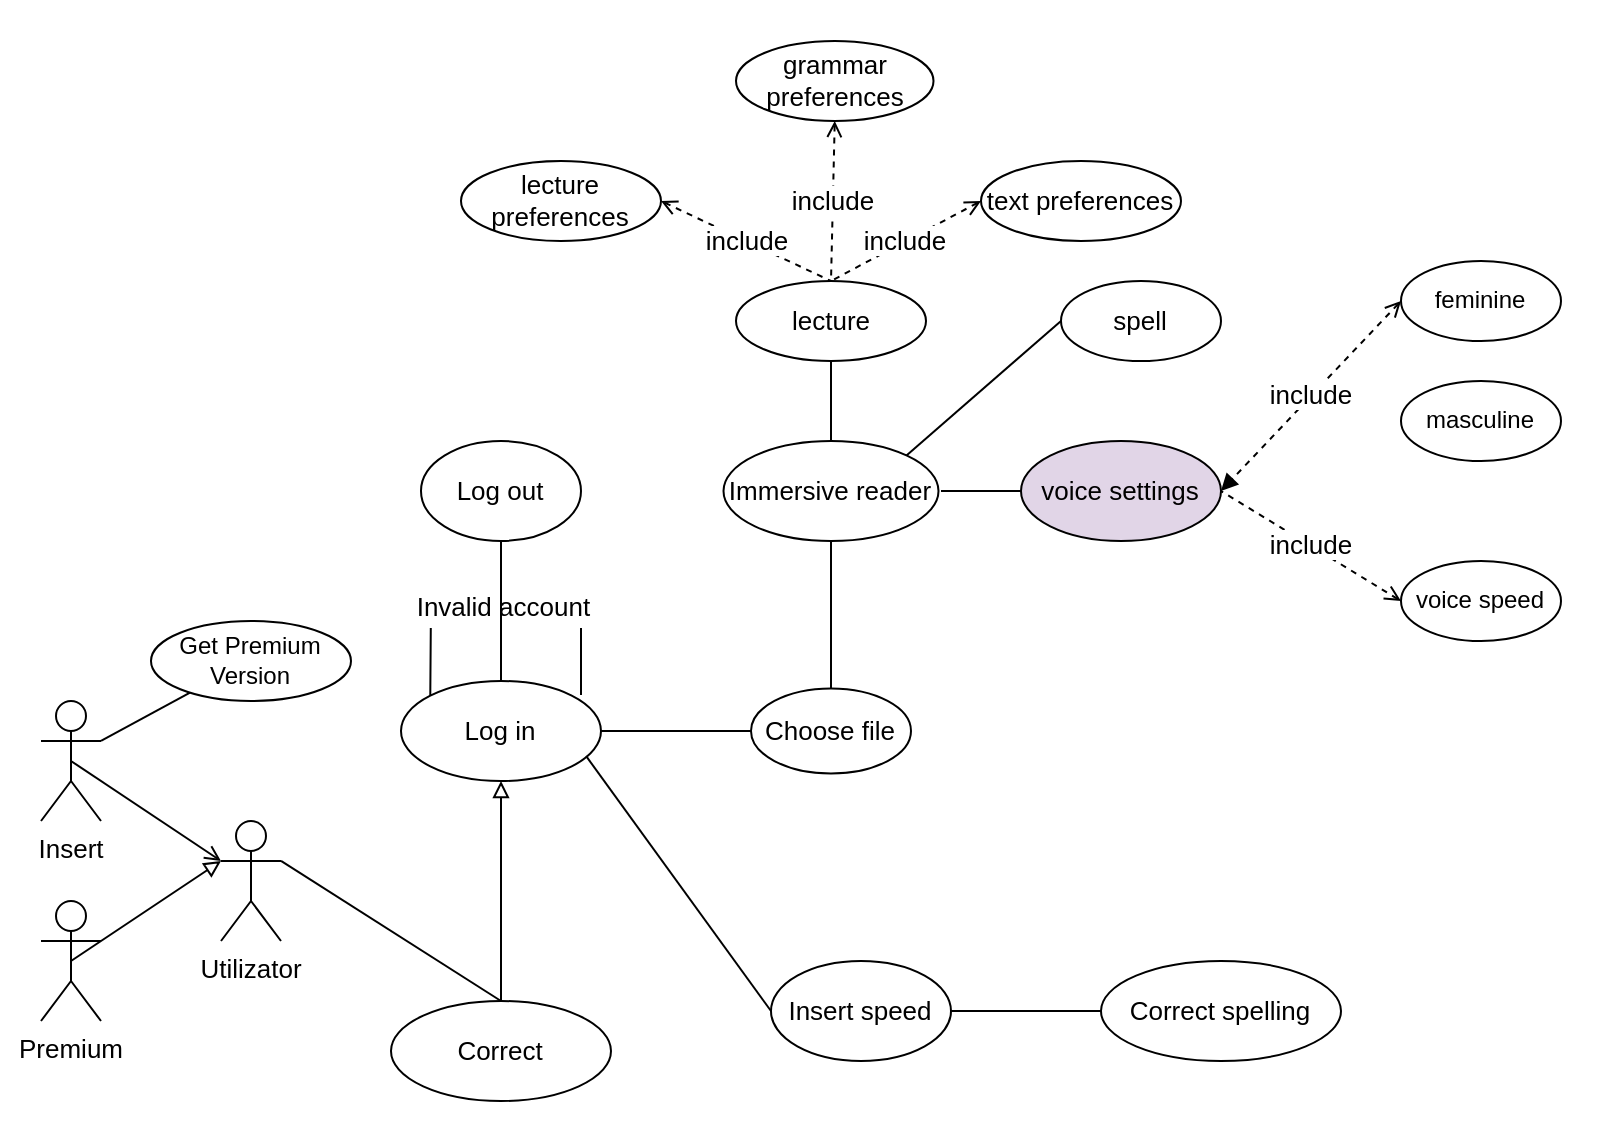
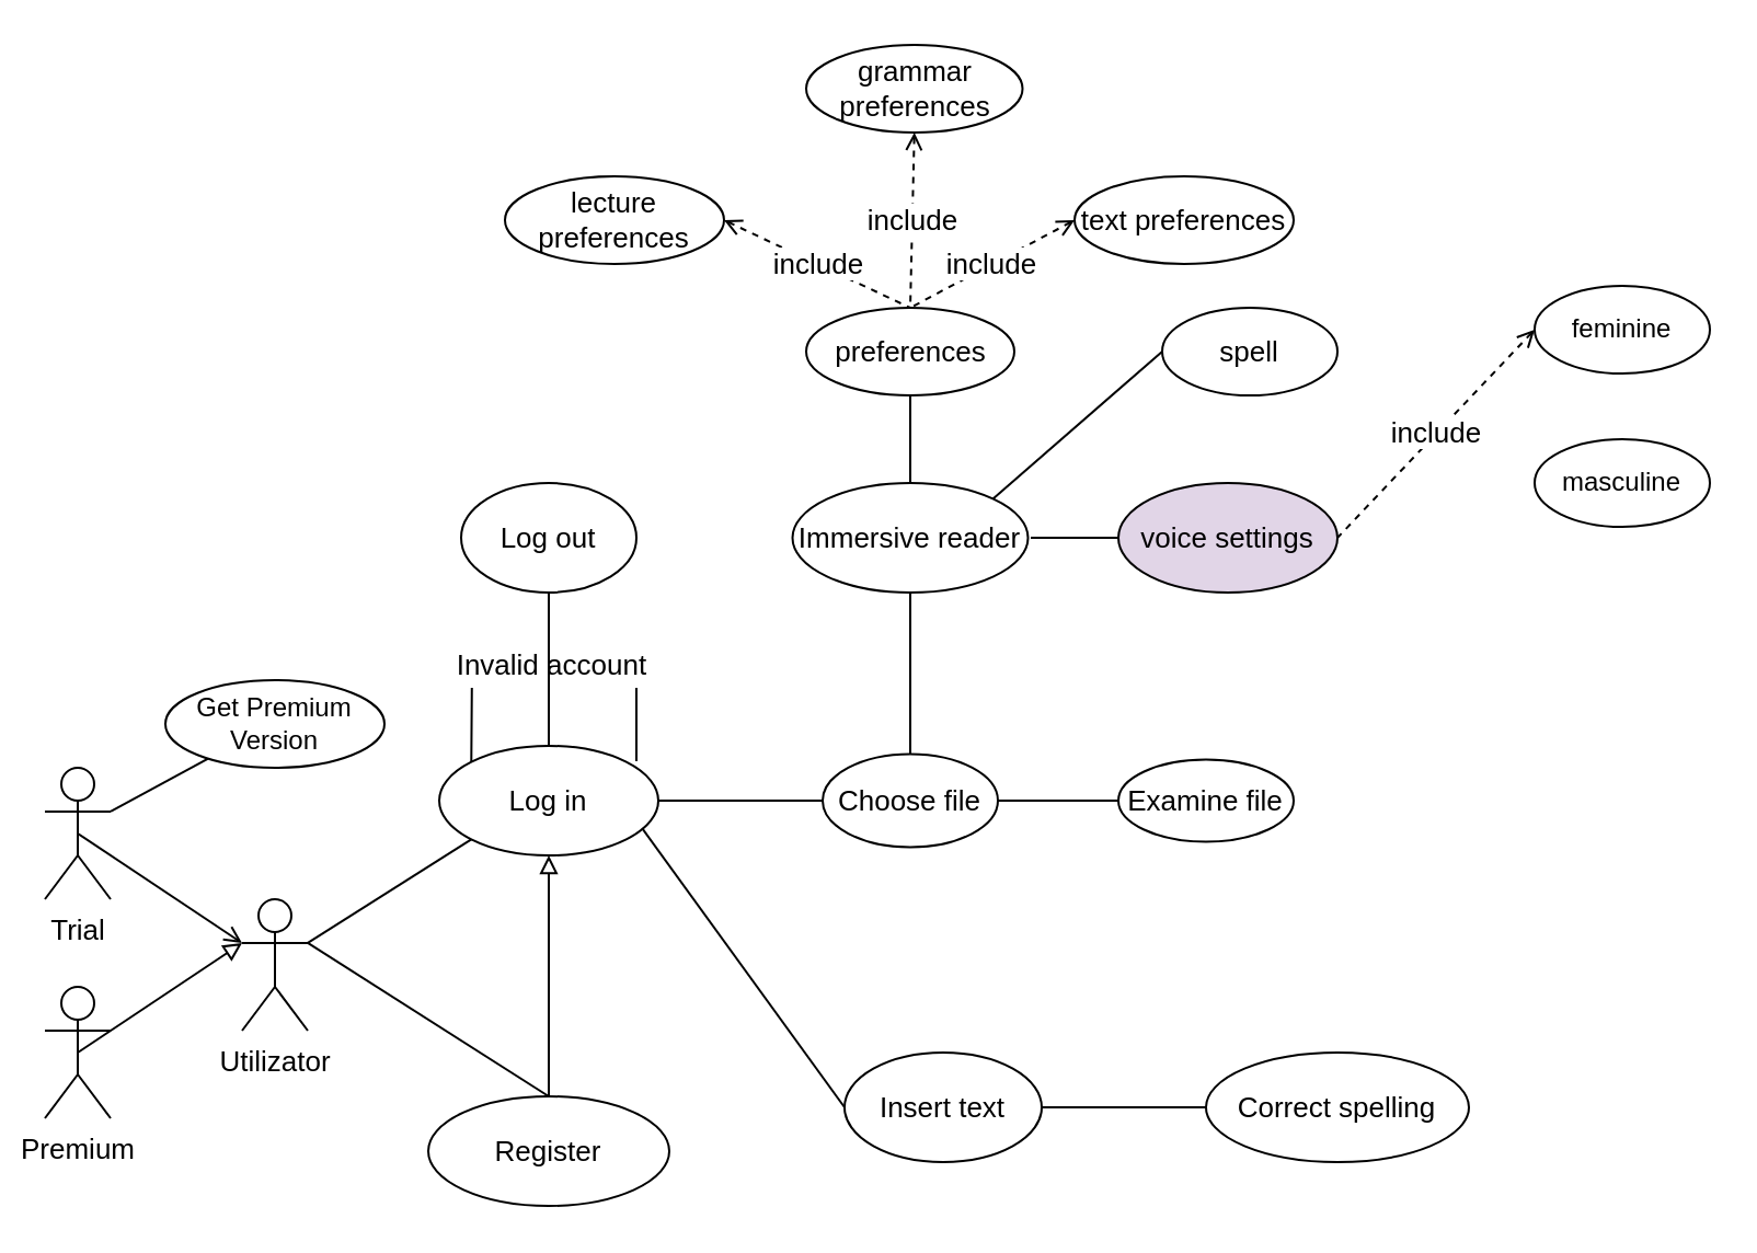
  <mxCell id="0" />
  <mxCell id="1" parent="0" />
- <mxCell id="2" value="Insert" style="shape=umlActor;verticalLabelPosition=bottom;labelBackgroundColor=#ffffff;verticalAlign=top;html=1;outlineConnect=0;fontSize=13;" vertex="1" parent="1"><mxGeometry x="20" width="30" height="60" as="geometry" y="350" /></mxCell>
+ <mxCell id="2" value="Trial" style="shape=umlActor;verticalLabelPosition=bottom;labelBackgroundColor=#ffffff;verticalAlign=top;html=1;outlineConnect=0;fontSize=13;" vertex="1" parent="1"><mxGeometry x="20" width="30" height="60" as="geometry" y="350" /></mxCell>
  <mxCell id="3" value="Premium" style="shape=umlActor;verticalLabelPosition=bottom;labelBackgroundColor=#ffffff;verticalAlign=top;html=1;outlineConnect=0;fontSize=13;" vertex="1" parent="1"><mxGeometry x="20" y="450" width="30" height="60" as="geometry" /></mxCell>
  <mxCell id="4" value="" style="endArrow=open;html=1;fontSize=23;exitX=0.5;exitY=0.5;exitDx=0;exitDy=0;exitPerimeter=0;horizontal=0;verticalAlign=top;endFill=0;entryX=0;entryY=0.333;entryDx=0;entryDy=0;entryPerimeter=0;" edge="1" parent="1" source="2" target="5"><mxGeometry width="50" height="50" relative="1" as="geometry"><mxPoint x="470" y="650" as="sourcePoint" /><mxPoint x="100" y="440" as="targetPoint" /></mxGeometry></mxCell>
  <mxCell id="5" value="Utilizator" style="shape=umlActor;verticalLabelPosition=bottom;labelBackgroundColor=#ffffff;verticalAlign=top;html=1;outlineConnect=0;fontSize=13;" vertex="1" parent="1"><mxGeometry x="110" y="410" width="30" height="60" as="geometry" /></mxCell>
  <mxCell id="6" value="" style="endArrow=block;html=1;fontSize=23;exitX=0.5;exitY=0.5;exitDx=0;exitDy=0;exitPerimeter=0;horizontal=0;verticalAlign=top;endFill=0;entryX=0;entryY=0.333;entryDx=0;entryDy=0;entryPerimeter=0;" edge="1" parent="1" source="3" target="5"><mxGeometry width="50" height="50" relative="1" as="geometry"><mxPoint x="35" y="480" as="sourcePoint" /><mxPoint x="160" y="410" as="targetPoint" /></mxGeometry></mxCell>
  <mxCell id="7" value="&lt;font color=&quot;#000000&quot; style=&quot;font-size: 13px;&quot;&gt;Log in&lt;/font&gt;" style="ellipse;whiteSpace=wrap;html=1;fontSize=13;fontColor=#FF0000;" vertex="1" parent="1"><mxGeometry x="200" y="340" width="100" height="50" as="geometry" /></mxCell>
- <mxCell id="9" value="&lt;font color=&quot;#000000&quot; style=&quot;font-size: 13px;&quot;&gt;Correct&lt;br style=&quot;font-size: 13px;&quot;&gt;&lt;/font&gt;" style="ellipse;whiteSpace=wrap;html=1;fontSize=13;fontColor=#FF0000;" vertex="1" parent="1"><mxGeometry x="195" y="500" width="110" height="50" as="geometry" /></mxCell>
+ <mxCell id="8" value="" style="endArrow=none;html=1;fontSize=23;fontColor=#FF0000;exitX=1;exitY=0.333;exitDx=0;exitDy=0;exitPerimeter=0;entryX=0;entryY=1;entryDx=0;entryDy=0;" edge="1" parent="1" source="5" target="7"><mxGeometry width="50" height="50" relative="1" as="geometry"><mxPoint x="470" y="420" as="sourcePoint" /><mxPoint x="520" y="370" as="targetPoint" /></mxGeometry></mxCell>
+ <mxCell id="9" value="&lt;font color=&quot;#000000&quot; style=&quot;font-size: 13px;&quot;&gt;Register&lt;br style=&quot;font-size: 13px;&quot;&gt;&lt;/font&gt;" style="ellipse;whiteSpace=wrap;html=1;fontSize=13;fontColor=#FF0000;" vertex="1" parent="1"><mxGeometry x="195" y="500" width="110" height="50" as="geometry" /></mxCell>
  <mxCell id="10" value="" style="endArrow=none;html=1;fontSize=23;fontColor=#FF0000;exitX=1;exitY=0.333;exitDx=0;exitDy=0;exitPerimeter=0;entryX=0.5;entryY=0;entryDx=0;entryDy=0;" edge="1" parent="1" source="5" target="9"><mxGeometry width="50" height="50" relative="1" as="geometry"><mxPoint x="470" y="420" as="sourcePoint" /><mxPoint x="520" y="370" as="targetPoint" /></mxGeometry></mxCell>
  <mxCell id="11" value="" style="endArrow=none;html=1;fontSize=23;fontColor=#FF0000;exitX=1;exitY=0.333;exitDx=0;exitDy=0;exitPerimeter=0;" edge="1" parent="1" source="2" target="12"><mxGeometry width="50" height="50" relative="1" as="geometry"><mxPoint x="470" y="420" as="sourcePoint" /><mxPoint x="100" y="300" as="targetPoint" /></mxGeometry></mxCell>
  <mxCell id="12" value="Get Premium Version" style="ellipse;whiteSpace=wrap;html=1;" vertex="1" parent="1"><mxGeometry x="75" y="310" width="100" height="40" as="geometry" /></mxCell>
  <mxCell id="13" value="&lt;font color=&quot;#000000&quot; style=&quot;line-height: 100% ; font-size: 13px&quot;&gt;Invalid account&amp;nbsp;&lt;/font&gt;" style="endArrow=none;html=1;fontSize=23;fontColor=#FF0000;exitX=0;exitY=0;exitDx=0;exitDy=0;" edge="1" parent="1" source="7"><mxGeometry width="50" height="50" relative="1" as="geometry"><mxPoint x="470" y="420" as="sourcePoint" /><mxPoint x="290" y="347" as="targetPoint" /><Array as="points"><mxPoint x="215" y="300" /><mxPoint x="290" y="300" /></Array></mxGeometry></mxCell>
  <mxCell id="14" value="Log out" style="ellipse;whiteSpace=wrap;html=1;fontSize=13;fontColor=#000000;" vertex="1" parent="1"><mxGeometry x="210" y="220" width="80" height="50" as="geometry" /></mxCell>
  <mxCell id="15" value="" style="endArrow=none;html=1;fontSize=13;fontColor=#000000;entryX=0.5;entryY=0;entryDx=0;entryDy=0;startArrow=block;startFill=0;exitX=0.5;exitY=1;exitDx=0;exitDy=0;" edge="1" parent="1" source="7" target="9"><mxGeometry width="50" height="50" relative="1" as="geometry"><mxPoint x="240" y="470" as="sourcePoint" /><mxPoint x="520" y="370" as="targetPoint" /></mxGeometry></mxCell>
  <mxCell id="16" value="" style="endArrow=none;html=1;fontSize=13;fontColor=#000000;entryX=0.5;entryY=1;entryDx=0;entryDy=0;" edge="1" parent="1" target="14"><mxGeometry width="50" height="50" relative="1" as="geometry"><mxPoint x="250" y="340" as="sourcePoint" /><mxPoint x="520" y="370" as="targetPoint" /></mxGeometry></mxCell>
  <mxCell id="17" value="" style="endArrow=none;html=1;fontSize=13;fontColor=#000000;exitX=1;exitY=0.5;exitDx=0;exitDy=0;" edge="1" parent="1" source="7" target="18"><mxGeometry width="50" height="50" relative="1" as="geometry"><mxPoint x="470" y="420" as="sourcePoint" /><mxPoint x="420" y="365" as="targetPoint" /></mxGeometry></mxCell>
  <mxCell id="18" value="Choose file" style="ellipse;whiteSpace=wrap;html=1;fontSize=13;" vertex="1" parent="1"><mxGeometry x="375" y="343.75" width="80" height="42.5" as="geometry" /></mxCell>
+ <mxCell id="19" value="Examine file" style="ellipse;whiteSpace=wrap;html=1;fontSize=13;fontColor=#000000;" vertex="1" parent="1"><mxGeometry x="510" y="346.25" width="80" height="37.5" as="geometry" /></mxCell>
+ <mxCell id="20" value="" style="endArrow=none;html=1;fontSize=13;fontColor=#000000;exitX=1;exitY=0.5;exitDx=0;exitDy=0;entryX=0;entryY=0.5;entryDx=0;entryDy=0;" edge="1" parent="1" source="18" target="19"><mxGeometry width="50" height="50" relative="1" as="geometry"><mxPoint x="470" y="420" as="sourcePoint" /><mxPoint x="520" y="370" as="targetPoint" /></mxGeometry></mxCell>
  <mxCell id="21" value="" style="endArrow=none;html=1;fontSize=13;fontColor=#000000;exitX=0.926;exitY=0.752;exitDx=0;exitDy=0;exitPerimeter=0;entryX=0;entryY=0.5;entryDx=0;entryDy=0;" edge="1" parent="1" source="7" target="22"><mxGeometry width="50" height="50" relative="1" as="geometry"><mxPoint x="470" y="420" as="sourcePoint" /><mxPoint x="480" y="450" as="targetPoint" /></mxGeometry></mxCell>
- <mxCell id="22" value="Insert speed" style="ellipse;whiteSpace=wrap;html=1;fontSize=13;fontColor=#000000;" vertex="1" parent="1"><mxGeometry x="385" y="480" width="90" height="50" as="geometry" /></mxCell>
+ <mxCell id="22" value="Insert text" style="ellipse;whiteSpace=wrap;html=1;fontSize=13;fontColor=#000000;" vertex="1" parent="1"><mxGeometry x="385" y="480" width="90" height="50" as="geometry" /></mxCell>
  <mxCell id="23" value="Correct spelling" style="ellipse;whiteSpace=wrap;html=1;fontSize=13;fontColor=#000000;" vertex="1" parent="1"><mxGeometry x="550" y="480" width="120" height="50" as="geometry" /></mxCell>
  <mxCell id="24" value="" style="endArrow=none;html=1;fontSize=13;fontColor=#000000;exitX=1;exitY=0.5;exitDx=0;exitDy=0;entryX=0;entryY=0.5;entryDx=0;entryDy=0;" edge="1" parent="1" source="22" target="23"><mxGeometry width="50" height="50" relative="1" as="geometry"><mxPoint x="470" y="420" as="sourcePoint" /><mxPoint x="520" y="370" as="targetPoint" /></mxGeometry></mxCell>
  <mxCell id="25" value="Immersive reader" style="ellipse;whiteSpace=wrap;html=1;fontSize=13;fontColor=#000000;" vertex="1" parent="1"><mxGeometry x="361.25" y="220" width="107.5" height="50" as="geometry" /></mxCell>
  <mxCell id="26" value="" style="endArrow=none;html=1;fontSize=13;fontColor=#000000;exitX=0.5;exitY=0;exitDx=0;exitDy=0;entryX=0.5;entryY=1;entryDx=0;entryDy=0;" edge="1" parent="1" source="18" target="25"><mxGeometry width="50" height="50" relative="1" as="geometry"><mxPoint x="470" y="420" as="sourcePoint" /><mxPoint x="520" y="370" as="targetPoint" /></mxGeometry></mxCell>
  <mxCell id="27" value="spell" style="ellipse;whiteSpace=wrap;html=1;fontSize=13;fontColor=#000000;" vertex="1" parent="1"><mxGeometry x="530" y="140" width="80" height="40" as="geometry" /></mxCell>
  <mxCell id="28" value="voice settings" style="ellipse;whiteSpace=wrap;html=1;fontSize=13;fontColor=#000000;fillColor=#e1d5e7;" vertex="1" parent="1"><mxGeometry x="510" y="220" width="100" height="50" as="geometry" /></mxCell>
- <mxCell id="29" value="include" style="endArrow=block;dashed=1;html=1;fontSize=13;fontColor=#000000;startArrow=open;startFill=0;entryX=1;entryY=0.5;entryDx=0;entryDy=0;exitX=0;exitY=0.5;exitDx=0;exitDy=0;" edge="1" parent="1" source="31" target="28"><mxGeometry width="50" height="50" relative="1" as="geometry"><mxPoint x="780" y="-30" as="sourcePoint" /><mxPoint x="610" y="-10" as="targetPoint" /></mxGeometry></mxCell>
- <mxCell id="30" value="include" style="endArrow=none;dashed=1;html=1;fontSize=13;fontColor=#000000;startArrow=open;startFill=0;exitX=0;exitY=0.5;exitDx=0;exitDy=0;entryX=1;entryY=0.5;entryDx=0;entryDy=0;" edge="1" parent="1" source="33" target="28"><mxGeometry width="50" height="50" relative="1" as="geometry"><mxPoint x="670" y="275" as="sourcePoint" /><mxPoint x="520" y="325" as="targetPoint" /></mxGeometry></mxCell>
+ <mxCell id="29" value="include" style="endArrow=none;dashed=1;html=1;fontSize=13;fontColor=#000000;startArrow=open;startFill=0;entryX=1;entryY=0.5;entryDx=0;entryDy=0;exitX=0;exitY=0.5;exitDx=0;exitDy=0;" edge="1" parent="1" source="31" target="28"><mxGeometry width="50" height="50" relative="1" as="geometry"><mxPoint x="780" y="-30" as="sourcePoint" /><mxPoint x="610" y="-10" as="targetPoint" /></mxGeometry></mxCell>
  <mxCell id="31" value="feminine" style="ellipse;whiteSpace=wrap;html=1;" vertex="1" parent="1"><mxGeometry x="700" y="130" width="80" height="40" as="geometry" /></mxCell>
- <mxCell id="32" value="masculine" style="ellipse;whiteSpace=wrap;html=1;" vertex="1" parent="1"><mxGeometry x="700" y="190" width="80" height="40" as="geometry" /></mxCell>
- <mxCell id="33" value="voice speed" style="ellipse;whiteSpace=wrap;html=1;" vertex="1" parent="1"><mxGeometry x="700" y="280" width="80" height="40" as="geometry" /></mxCell>
+ <mxCell id="32" value="masculine" style="ellipse;whiteSpace=wrap;html=1;" vertex="1" parent="1"><mxGeometry x="700" y="200" width="80" height="40" as="geometry" /></mxCell>
  <mxCell id="34" value="" style="endArrow=none;html=1;fontSize=13;fontColor=#000000;entryX=0;entryY=0.5;entryDx=0;entryDy=0;" edge="1" parent="1" target="28"><mxGeometry width="50" height="50" relative="1" as="geometry"><mxPoint x="470" y="245" as="sourcePoint" /><mxPoint x="520" y="200" as="targetPoint" /></mxGeometry></mxCell>
  <mxCell id="35" value="" style="endArrow=none;html=1;fontSize=13;fontColor=#000000;exitX=1;exitY=0;exitDx=0;exitDy=0;entryX=0;entryY=0.5;entryDx=0;entryDy=0;" edge="1" parent="1" source="25" target="27"><mxGeometry width="50" height="50" relative="1" as="geometry"><mxPoint x="460" y="380" as="sourcePoint" /><mxPoint x="510" y="330" as="targetPoint" /></mxGeometry></mxCell>
  <mxCell id="36" value="" style="endArrow=none;html=1;fontSize=13;fontColor=#000000;exitX=0.5;exitY=0;exitDx=0;exitDy=0;entryX=0.5;entryY=1;entryDx=0;entryDy=0;" edge="1" parent="1" source="25" target="37"><mxGeometry width="50" height="50" relative="1" as="geometry"><mxPoint x="460" y="380" as="sourcePoint" /><mxPoint x="415" y="150" as="targetPoint" /></mxGeometry></mxCell>
- <mxCell id="37" value="lecture" style="ellipse;whiteSpace=wrap;html=1;fontSize=13;fontColor=#000000;" vertex="1" parent="1"><mxGeometry x="367.5" y="140" width="95" height="40" as="geometry" /></mxCell>
+ <mxCell id="37" value="preferences" style="ellipse;whiteSpace=wrap;html=1;fontSize=13;fontColor=#000000;" vertex="1" parent="1"><mxGeometry x="367.5" y="140" width="95" height="40" as="geometry" /></mxCell>
  <mxCell id="38" value="include" style="endArrow=none;dashed=1;html=1;fontSize=13;fontColor=#000000;startArrow=open;startFill=0;entryX=0.5;entryY=0;entryDx=0;entryDy=0;exitX=1;exitY=0.5;exitDx=0;exitDy=0;" edge="1" parent="1" source="43" target="37"><mxGeometry width="50" height="50" relative="1" as="geometry"><mxPoint x="320" y="100" as="sourcePoint" /><mxPoint x="620" y="255" as="targetPoint" /></mxGeometry></mxCell>
  <mxCell id="39" value="include" style="endArrow=none;dashed=1;html=1;fontSize=13;fontColor=#000000;startArrow=open;startFill=0;entryX=0.5;entryY=0;entryDx=0;entryDy=0;exitX=0.5;exitY=1;exitDx=0;exitDy=0;" edge="1" parent="1" source="41" target="37"><mxGeometry width="50" height="50" relative="1" as="geometry"><mxPoint x="415" y="50" as="sourcePoint" /><mxPoint x="425" y="50" as="targetPoint" /></mxGeometry></mxCell>
  <mxCell id="40" value="include" style="endArrow=none;dashed=1;html=1;fontSize=13;fontColor=#000000;startArrow=open;startFill=0;entryX=0.5;entryY=0;entryDx=0;entryDy=0;exitX=0;exitY=0.5;exitDx=0;exitDy=0;" edge="1" parent="1" source="42" target="37"><mxGeometry width="50" height="50" relative="1" as="geometry"><mxPoint x="520" y="100" as="sourcePoint" /><mxPoint x="430" y="150" as="targetPoint" /></mxGeometry></mxCell>
  <mxCell id="41" value="grammar preferences" style="ellipse;whiteSpace=wrap;html=1;fontSize=13;fontColor=#000000;" vertex="1" parent="1"><mxGeometry x="367.5" y="20" width="98.75" height="40" as="geometry" /></mxCell>
  <mxCell id="42" value="text preferences" style="ellipse;whiteSpace=wrap;html=1;fontSize=13;fontColor=#000000;" vertex="1" parent="1"><mxGeometry x="490" y="80" width="100" height="40" as="geometry" /></mxCell>
  <mxCell id="43" value="lecture preferences" style="ellipse;whiteSpace=wrap;html=1;fontSize=13;fontColor=#000000;" vertex="1" parent="1"><mxGeometry x="230" y="80" width="100" height="40" as="geometry" /></mxCell>
